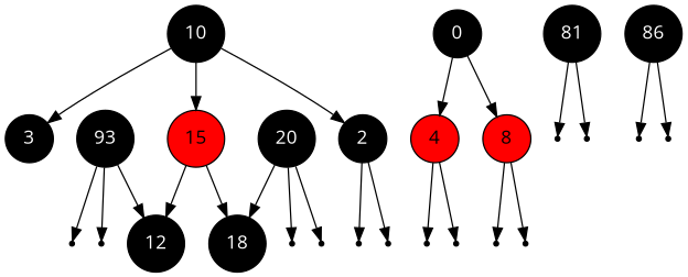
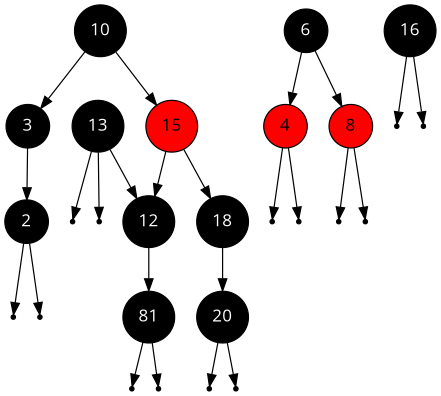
  digraph {
    fontname="Open Sans"
    node [fontname="Open Sans" shape=point]
    edge [fontname="Open Sans"]
    n1 [fillcolor=black fontcolor=white label=10 shape=circle style=filled]
    n2 [fillcolor=black fontcolor=white label=3 shape=circle style=filled]
    n3 [fillcolor=red fontcolor=black label=15 shape=circle style=filled]
    n4 [fillcolor=black fontcolor=white label=2 shape=circle style=filled]
    n5 [fillcolor=black fontcolor=white label=12 shape=circle style=filled]
    n6 [fillcolor=black fontcolor=white label=18 shape=circle style=filled]
    null1
    null2
-   n9 [fillcolor=black fontcolor=white label=0 shape=circle style=filled]
+   n9 [fillcolor=black fontcolor=white label=6 shape=circle style=filled]
    n10 [fillcolor=red fontcolor=black label=4 shape=circle style=filled]
    n11 [fillcolor=red fontcolor=black label=8 shape=circle style=filled]
    null3
    null4
    null5
    null6
    n16 [fillcolor=black fontcolor=white label=81 shape=circle style=filled]
    n17 [fillcolor=black fontcolor=white label=20 shape=circle style=filled]
    null7
    null8
-   n20 [fillcolor=black fontcolor=white label=93 shape=circle style=filled]
+   n20 [fillcolor=black fontcolor=white label=13 shape=circle style=filled]
    null9
    null10
-   n23 [fillcolor=black fontcolor=white label=86 shape=circle style=filled]
+   n23 [fillcolor=black fontcolor=white label=16 shape=circle style=filled]
    null11
    null12
    null13
    null14
    n1 -> n2
    n1 -> n3
-   n1 -> n4
+   n2 -> n4
    n3 -> n5
    n3 -> n6
    n4 -> null1
    n4 -> null2
-   n17 -> n6
+   n5 -> n16
+   n6 -> n17
    n9 -> n10
    n9 -> n11
    n10 -> null3
    n10 -> null4
    n11 -> null5
    n11 -> null6
    n16 -> null7
    n16 -> null8
    n17 -> null13
    n17 -> null14
    n20 -> n5
    n20 -> null9
    n20 -> null10
    n23 -> null11
    n23 -> null12
  }
